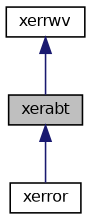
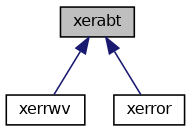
  digraph {
    rankdir=TB
    node [color=black fillcolor=white fontname=Helvetica fontsize=10 shape=record style=filled]
    edge [color=midnightblue dir=back fontname=Helvetica fontsize=10 labelfontname=Helvetica labelfontsize=10 style=solid]
    n1 [fillcolor=grey75 fontcolor=black height=0.2 label=xerabt width=0.4]
    n2 [height=0.2 label=xerrwv width=0.4]
    n3 [height=0.2 label=xerror width=0.4]
-   n2 -> n1
+   n1 -> n2
    n1 -> n3
  }
